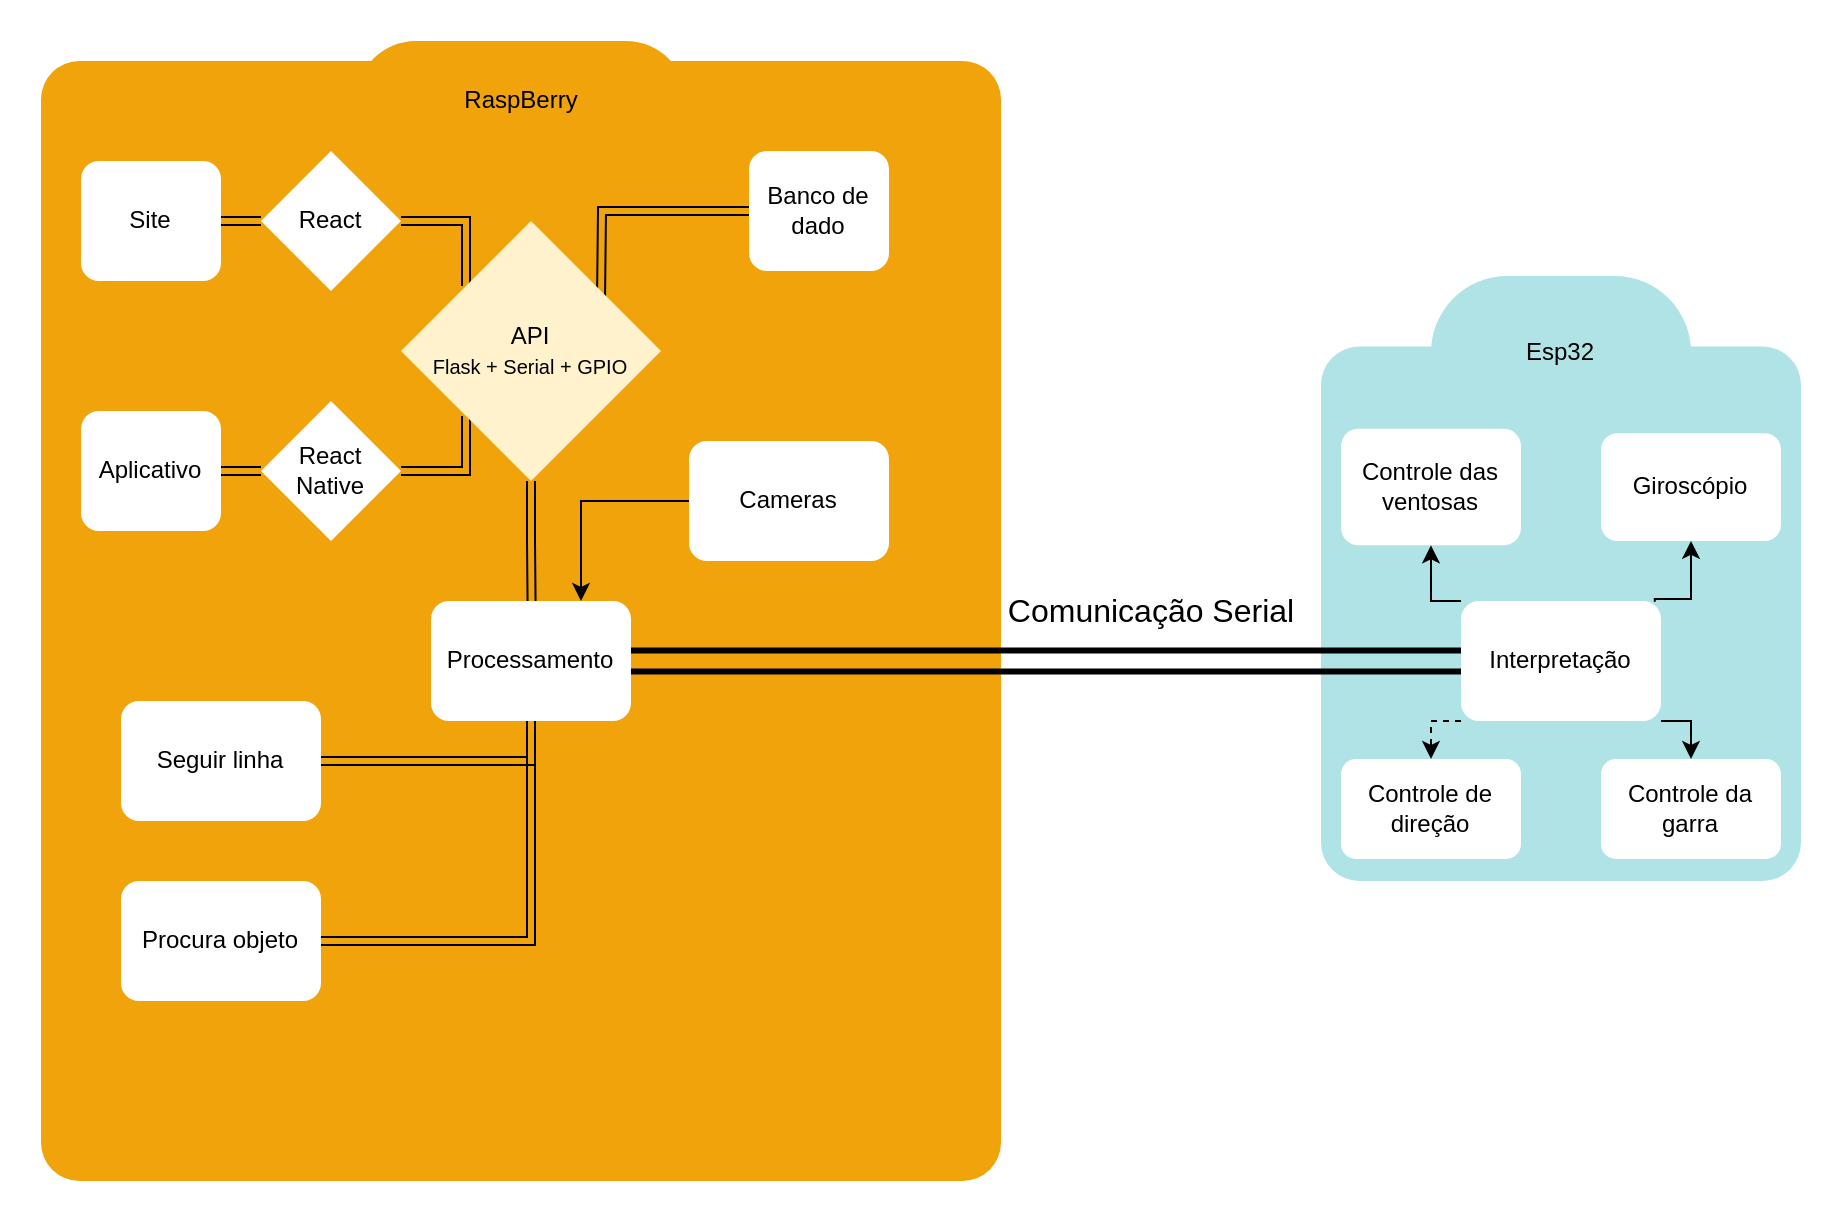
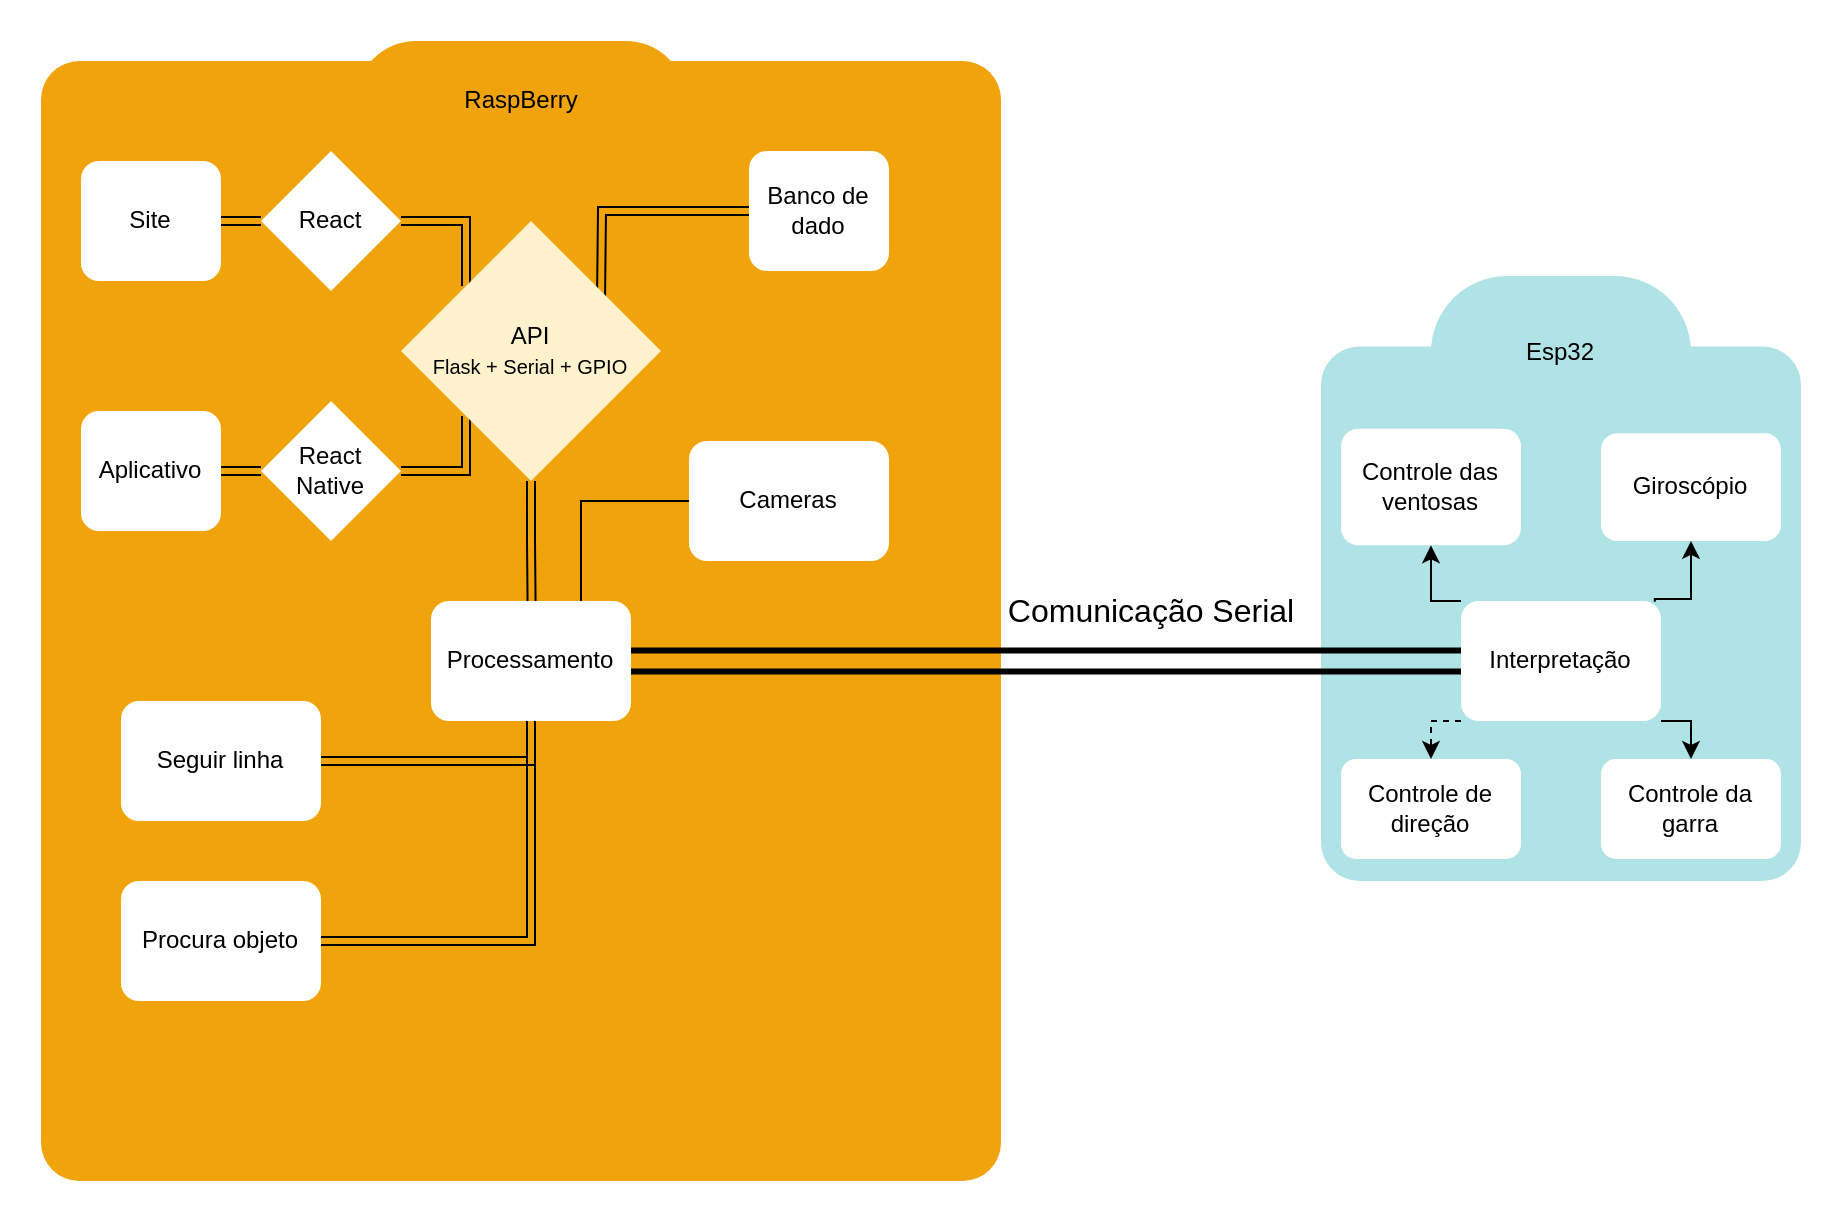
  <mxCell id="0" />
  <mxCell id="1" parent="0" />
  <mxCell id="2" value="" style="group;strokeColor=none;rounded=0;movable=0;resizable=0;rotatable=0;deletable=0;editable=0;locked=1;connectable=0;" vertex="1" connectable="0" parent="1"><mxGeometry x="20" y="20" width="480" height="570" as="geometry" /></mxCell>
  <mxCell id="3" value="" style="rounded=1;whiteSpace=wrap;html=1;fillColor=#f0a30a;fontColor=#000000;strokeColor=none;arcSize=4;movable=0;resizable=0;rotatable=0;deletable=0;editable=0;locked=1;connectable=0;" vertex="1" parent="2"><mxGeometry y="10" width="480" height="560" as="geometry" /></mxCell>
  <mxCell id="4" value="RaspBerry" style="rounded=1;whiteSpace=wrap;html=1;fillColor=#f0a30a;fontColor=#000000;strokeColor=none;arcSize=50;" vertex="1" parent="2"><mxGeometry x="157.5" width="165" height="60" as="geometry" /></mxCell>
  <mxCell id="5" value="" style="group;rounded=1;arcSize=18;movable=1;resizable=1;rotatable=1;deletable=1;editable=1;locked=0;connectable=1;" vertex="1" connectable="0" parent="1"><mxGeometry x="660" y="160" width="240" height="280" as="geometry" /></mxCell>
  <mxCell id="6" value="" style="whiteSpace=wrap;html=1;fillColor=#b0e3e6;strokeColor=none;rounded=1;arcSize=8;" vertex="1" parent="5"><mxGeometry y="12.727" width="240" height="267.273" as="geometry" /></mxCell>
  <mxCell id="7" value="Controle das ventosas" style="rounded=1;whiteSpace=wrap;html=1;strokeColor=none;glass=0;" vertex="1" parent="5"><mxGeometry x="10" y="53.85" width="90" height="58.333" as="geometry" /></mxCell>
  <mxCell id="8" value="Giroscópio" style="rounded=1;whiteSpace=wrap;html=1;strokeColor=none;glass=0;" vertex="1" parent="5"><mxGeometry x="140" y="56.097" width="90" height="53.846" as="geometry" /></mxCell>
  <mxCell id="9" value="Esp32" style="whiteSpace=wrap;html=1;fillColor=#b0e3e6;strokeColor=none;rounded=1;arcSize=50;" vertex="1" parent="5"><mxGeometry x="55" y="-22.51" width="130" height="76.364" as="geometry" /></mxCell>
  <mxCell id="10" value="Comunicação Serial" style="text;html=1;align=center;verticalAlign=middle;resizable=1;points=[];autosize=1;strokeColor=none;fillColor=none;fontSize=16;movable=1;rotatable=1;deletable=1;editable=1;locked=0;connectable=1;" vertex="1" parent="1"><mxGeometry x="490" y="290" width="170" height="30" as="geometry" /></mxCell>
  <mxCell id="11" style="edgeStyle=orthogonalEdgeStyle;rounded=0;orthogonalLoop=1;jettySize=auto;html=1;exitX=1;exitY=1;exitDx=0;exitDy=0;" edge="1" parent="1" source="12"><mxGeometry relative="1" as="geometry"><mxPoint x="110.103" y="140.069" as="targetPoint" /></mxGeometry></mxCell>
  <mxCell id="12" value="Site" style="rounded=1;whiteSpace=wrap;html=1;strokeColor=none;glass=0;" vertex="1" parent="1"><mxGeometry x="40" y="80" width="70" height="60" as="geometry" /></mxCell>
  <mxCell id="13" value="Aplicativo" style="rounded=1;whiteSpace=wrap;html=1;strokeColor=none;glass=0;" vertex="1" parent="1"><mxGeometry x="40" y="205" width="70" height="60" as="geometry" /></mxCell>
  <mxCell id="14" style="edgeStyle=elbowEdgeStyle;rounded=0;orthogonalLoop=1;jettySize=auto;html=1;exitX=0;exitY=0.5;exitDx=0;exitDy=0;entryX=1;entryY=0.5;entryDx=0;entryDy=0;shape=link;" edge="1" parent="1" source="15" target="12"><mxGeometry relative="1" as="geometry" /></mxCell>
  <mxCell id="15" value="React" style="rhombus;whiteSpace=wrap;html=1;strokeColor=none;" vertex="1" parent="1"><mxGeometry x="130" y="75" width="70" height="70" as="geometry" /></mxCell>
  <mxCell id="16" style="edgeStyle=orthogonalEdgeStyle;rounded=0;orthogonalLoop=1;jettySize=auto;html=1;exitX=0;exitY=0.5;exitDx=0;exitDy=0;entryX=1;entryY=0.5;entryDx=0;entryDy=0;shape=link;" edge="1" parent="1" source="17" target="13"><mxGeometry relative="1" as="geometry" /></mxCell>
  <mxCell id="17" value="React&lt;div&gt;Native&lt;/div&gt;" style="rhombus;whiteSpace=wrap;html=1;strokeColor=none;" vertex="1" parent="1"><mxGeometry x="130" y="200" width="70" height="70" as="geometry" /></mxCell>
  <mxCell id="18" style="edgeStyle=orthogonalEdgeStyle;rounded=0;orthogonalLoop=1;jettySize=auto;html=1;exitX=0;exitY=0;exitDx=0;exitDy=0;entryX=1;entryY=0.5;entryDx=0;entryDy=0;shape=link;" edge="1" parent="1" source="38" target="15"><mxGeometry relative="1" as="geometry"><Array as="points"><mxPoint x="233" y="110" /></Array></mxGeometry></mxCell>
  <mxCell id="19" style="edgeStyle=orthogonalEdgeStyle;rounded=0;orthogonalLoop=1;jettySize=auto;html=1;exitX=0;exitY=1;exitDx=0;exitDy=0;entryX=1;entryY=0.5;entryDx=0;entryDy=0;shape=link;" edge="1" parent="1" source="38" target="17"><mxGeometry relative="1" as="geometry"><Array as="points"><mxPoint x="233" y="235" /></Array></mxGeometry></mxCell>
  <mxCell id="20" style="edgeStyle=orthogonalEdgeStyle;rounded=0;orthogonalLoop=1;jettySize=auto;html=1;exitX=0.5;exitY=1;exitDx=0;exitDy=0;shape=link;" edge="1" parent="1" source="38"><mxGeometry relative="1" as="geometry"><mxPoint x="265.276" y="300" as="targetPoint" /></mxGeometry></mxCell>
  <mxCell id="21" style="edgeStyle=elbowEdgeStyle;rounded=0;orthogonalLoop=1;jettySize=auto;html=1;entryX=0;entryY=0.5;entryDx=0;entryDy=0;shape=link;strokeWidth=3;elbow=vertical;width=8.621;" edge="1" parent="1" source="24" target="29"><mxGeometry relative="1" as="geometry"><mxPoint x="670" y="329.86" as="targetPoint" /><mxPoint x="323.08" y="330.11" as="sourcePoint" /></mxGeometry></mxCell>
  <mxCell id="22" style="edgeStyle=orthogonalEdgeStyle;rounded=0;orthogonalLoop=1;jettySize=auto;html=1;exitX=0.5;exitY=1;exitDx=0;exitDy=0;entryX=1;entryY=0.5;entryDx=0;entryDy=0;shape=link;" edge="1" parent="1" source="24" target="32"><mxGeometry relative="1" as="geometry" /></mxCell>
  <mxCell id="23" style="edgeStyle=orthogonalEdgeStyle;rounded=0;orthogonalLoop=1;jettySize=auto;html=1;exitX=0.5;exitY=1;exitDx=0;exitDy=0;entryX=1;entryY=0.5;entryDx=0;entryDy=0;shape=link;" edge="1" parent="1" source="24" target="33"><mxGeometry relative="1" as="geometry" /></mxCell>
  <mxCell id="24" value="Processamento" style="rounded=1;whiteSpace=wrap;html=1;strokeColor=none;glass=0;" vertex="1" parent="1"><mxGeometry x="215" y="300" width="100" height="60" as="geometry" /></mxCell>
  <mxCell id="25" style="edgeStyle=orthogonalEdgeStyle;rounded=0;orthogonalLoop=1;jettySize=auto;html=1;exitX=0;exitY=1;exitDx=0;exitDy=0;entryX=0.5;entryY=0;entryDx=0;entryDy=0;dashed=1;" edge="1" parent="1" source="29" target="30"><mxGeometry relative="1" as="geometry" /></mxCell>
  <mxCell id="26" style="edgeStyle=orthogonalEdgeStyle;rounded=0;orthogonalLoop=1;jettySize=auto;html=1;exitX=1;exitY=1;exitDx=0;exitDy=0;entryX=0.5;entryY=0;entryDx=0;entryDy=0;" edge="1" parent="1" source="29" target="31"><mxGeometry relative="1" as="geometry" /></mxCell>
  <mxCell id="27" style="edgeStyle=orthogonalEdgeStyle;rounded=0;orthogonalLoop=1;jettySize=auto;html=1;exitX=0;exitY=0;exitDx=0;exitDy=0;entryX=0.5;entryY=1;entryDx=0;entryDy=0;" edge="1" parent="1" source="29" target="7"><mxGeometry relative="1" as="geometry" /></mxCell>
  <mxCell id="28" style="edgeStyle=orthogonalEdgeStyle;rounded=0;orthogonalLoop=1;jettySize=auto;html=1;exitX=0.969;exitY=0.006;exitDx=0;exitDy=0;entryX=0.5;entryY=1;entryDx=0;entryDy=0;exitPerimeter=0;" edge="1" parent="1" source="29" target="8"><mxGeometry relative="1" as="geometry"><Array as="points"><mxPoint x="827" y="299" /><mxPoint x="845" y="299" /></Array></mxGeometry></mxCell>
  <mxCell id="29" value="Interpretação" style="rounded=1;whiteSpace=wrap;html=1;strokeColor=none;glass=0;" vertex="1" parent="1"><mxGeometry x="730" y="300" width="100" height="60" as="geometry" /></mxCell>
  <mxCell id="30" value="Controle de direção" style="rounded=1;whiteSpace=wrap;html=1;strokeColor=none;glass=0;" vertex="1" parent="1"><mxGeometry x="670" y="379" width="90" height="50" as="geometry" /></mxCell>
  <mxCell id="31" value="Controle da garra" style="rounded=1;whiteSpace=wrap;html=1;strokeColor=none;glass=0;" vertex="1" parent="1"><mxGeometry x="800" y="379" width="90" height="50" as="geometry" /></mxCell>
  <mxCell id="32" value="Seguir linha" style="rounded=1;whiteSpace=wrap;html=1;strokeColor=none;glass=0;" vertex="1" parent="1"><mxGeometry x="60" y="350" width="100" height="60" as="geometry" /></mxCell>
  <mxCell id="33" value="Procura objeto" style="rounded=1;whiteSpace=wrap;html=1;strokeColor=none;glass=0;" vertex="1" parent="1"><mxGeometry x="60" y="440" width="100" height="60" as="geometry" /></mxCell>
- <mxCell id="34" style="edgeStyle=orthogonalEdgeStyle;rounded=0;orthogonalLoop=1;jettySize=auto;html=1;entryX=0.75;entryY=0;entryDx=0;entryDy=0;" edge="1" parent="1" source="35" target="24"><mxGeometry relative="1" as="geometry" /></mxCell>
+ <mxCell id="34" style="edgeStyle=orthogonalEdgeStyle;rounded=0;orthogonalLoop=1;jettySize=auto;html=1;entryX=0.75;entryY=0;entryDx=0;entryDy=0;endArrow=none;" edge="1" parent="1" source="35" target="24"><mxGeometry relative="1" as="geometry" /></mxCell>
  <mxCell id="35" value="Cameras" style="rounded=1;whiteSpace=wrap;html=1;strokeColor=none;glass=0;" vertex="1" parent="1"><mxGeometry x="344" y="220" width="100" height="60" as="geometry" /></mxCell>
  <mxCell id="36" style="edgeStyle=orthogonalEdgeStyle;rounded=0;orthogonalLoop=1;jettySize=auto;html=1;shape=link;" edge="1" parent="1" source="37"><mxGeometry relative="1" as="geometry"><mxPoint x="300" y="150" as="targetPoint" /></mxGeometry></mxCell>
  <mxCell id="37" value="Banco de dado" style="rounded=1;whiteSpace=wrap;html=1;strokeColor=none;glass=0;" vertex="1" parent="1"><mxGeometry x="374" y="75" width="70" height="60" as="geometry" /></mxCell>
  <mxCell id="38" value="API&lt;br&gt;&lt;font style=&quot;font-size: 10px;&quot;&gt;Flask + Serial + GPIO&lt;/font&gt;" style="rhombus;whiteSpace=wrap;html=1;strokeColor=none;fillColor=#fff2cc;" vertex="1" parent="1"><mxGeometry x="200" y="110" width="130" height="130" as="geometry" /></mxCell>
